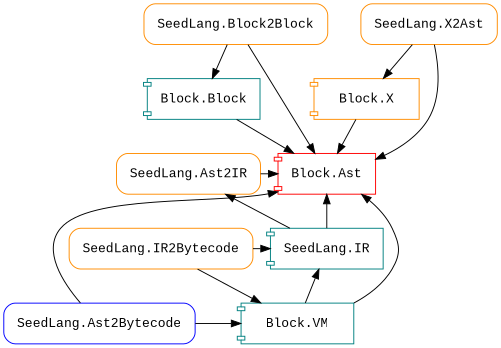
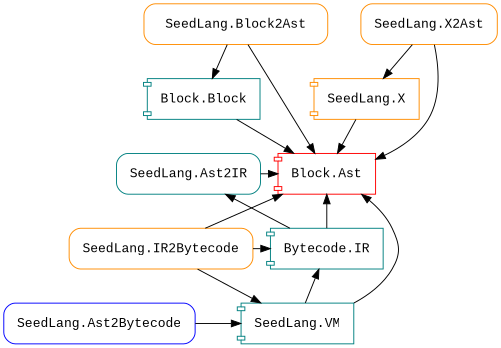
  strict digraph {
    fontname="Liberation Mono"
    node [color=darkorange fontname="Liberation Mono" margin=0.2 shape=component]
    edge [fontname="Liberation Mono"]
    n1 [color=red label="Block.Ast"]
-   n2 [label="SeedLang.Ast2IR" shape=box style=rounded]
-   n3 [color=teal label="SeedLang.IR"]
+   n2 [color=teal label="SeedLang.Ast2IR" shape=box style=rounded]
+   n3 [color=teal label="Bytecode.IR"]
    n4 [label="SeedLang.IR2Bytecode" shape=box style=rounded]
-   n5 [color=teal label="Block.VM"]
+   n5 [color=teal label="SeedLang.VM"]
    n6 [color=blue label="SeedLang.Ast2Bytecode" shape=box style=rounded]
    n7 [color=teal label="Block.Block"]
-   n8 [label="Block.X"]
-   n9 [label="SeedLang.Block2Block" shape=box style=rounded]
+   n8 [label="SeedLang.X"]
+   n9 [label="SeedLang.Block2Ast" shape=box style=rounded]
    n10 [label="SeedLang.X2Ast" shape=box style=rounded]
    subgraph sub_1 {
      rank=same
      n1
      n2
    }
    subgraph sub_2 {
      rank=same
      n3
      n4
    }
    subgraph sub_3 {
      rank=same
      n5
      n6
    }
    n1 -> n3 [dir=back]
    n1 -> n5 [dir=back]
    n2 -> n1
    n3 -> n2
    n3 -> n5 [dir=back]
    n4 -> n3
    n4 -> n5
-   n6 -> n1
+   n4 -> n1
    n6 -> n5
    n7 -> n1
    n8 -> n1
    n9 -> n1
    n9 -> n7
    n10 -> n1
    n10 -> n8
  }
